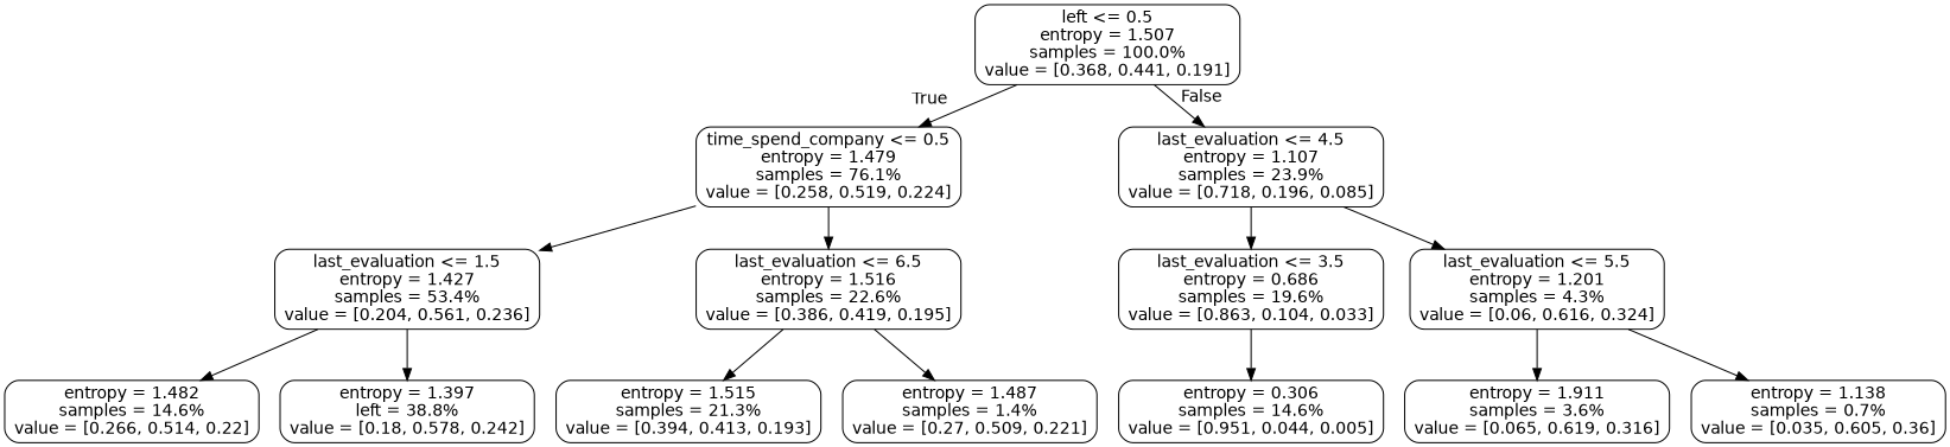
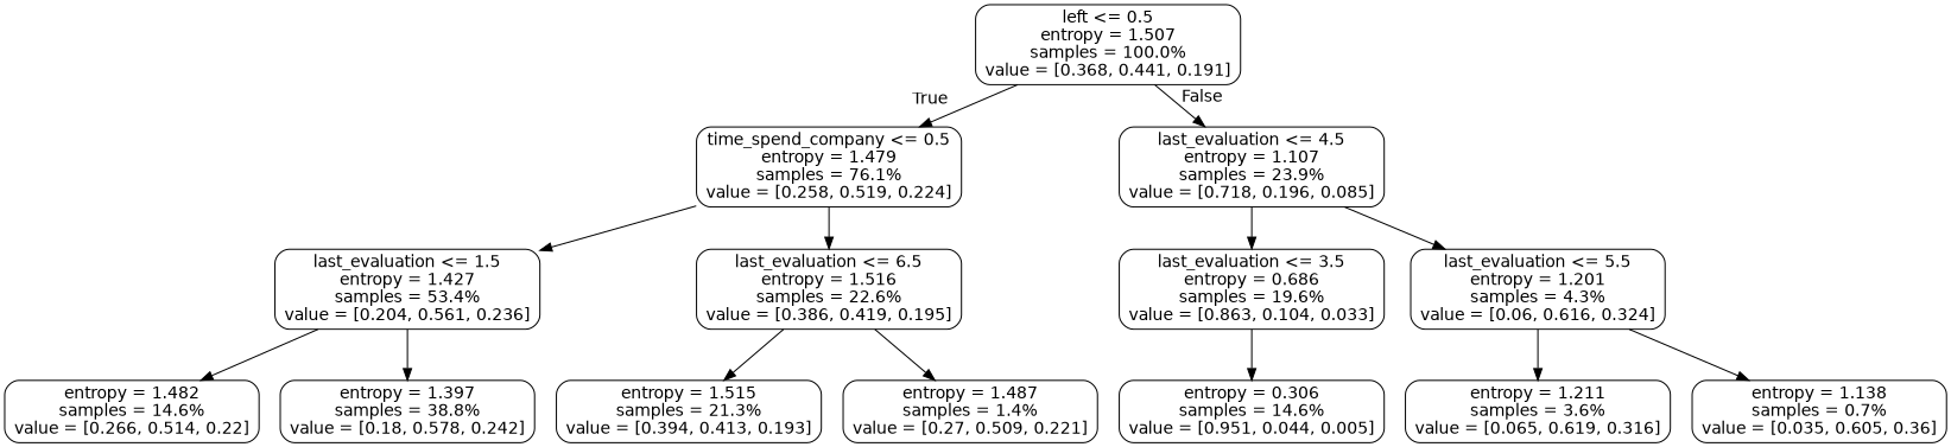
  digraph {
    ranksep=equally
    splines=polyline
    node [color=black fontname=helvetica shape=box style=rounded]
    edge [fontname=helvetica]
    n1 [label="left <= 0.5\nentropy = 1.507\nsamples = 100.0%\nvalue = [0.368, 0.441, 0.191]"]
    n2 [label="time_spend_company <= 0.5\nentropy = 1.479\nsamples = 76.1%\nvalue = [0.258, 0.519, 0.224]"]
    n3 [label="last_evaluation <= 4.5\nentropy = 1.107\nsamples = 23.9%\nvalue = [0.718, 0.196, 0.085]"]
    n4 [label="last_evaluation <= 1.5\nentropy = 1.427\nsamples = 53.4%\nvalue = [0.204, 0.561, 0.236]"]
    n5 [label="last_evaluation <= 6.5\nentropy = 1.516\nsamples = 22.6%\nvalue = [0.386, 0.419, 0.195]"]
    n6 [label="last_evaluation <= 3.5\nentropy = 0.686\nsamples = 19.6%\nvalue = [0.863, 0.104, 0.033]"]
    n7 [label="last_evaluation <= 5.5\nentropy = 1.201\nsamples = 4.3%\nvalue = [0.06, 0.616, 0.324]"]
    n8 [label="entropy = 1.482\nsamples = 14.6%\nvalue = [0.266, 0.514, 0.22]"]
-   n9 [label="entropy = 1.397\nleft = 38.8%\nvalue = [0.18, 0.578, 0.242]"]
+   n9 [label="entropy = 1.397\nsamples = 38.8%\nvalue = [0.18, 0.578, 0.242]"]
    n10 [label="entropy = 1.515\nsamples = 21.3%\nvalue = [0.394, 0.413, 0.193]"]
    n11 [label="entropy = 1.487\nsamples = 1.4%\nvalue = [0.27, 0.509, 0.221]"]
    n12 [label="entropy = 0.306\nsamples = 14.6%\nvalue = [0.951, 0.044, 0.005]"]
-   n13 [label="entropy = 1.911\nsamples = 3.6%\nvalue = [0.065, 0.619, 0.316]"]
+   n13 [label="entropy = 1.211\nsamples = 3.6%\nvalue = [0.065, 0.619, 0.316]"]
    n14 [label="entropy = 1.138\nsamples = 0.7%\nvalue = [0.035, 0.605, 0.36]"]
    subgraph sub_1 {
      rank=same
      n1
    }
    subgraph sub_2 {
      rank=same
      n2
      n3
    }
    subgraph sub_3 {
      rank=same
      n4
      n5
      n6
      n7
    }
    subgraph sub_4 {
      rank=same
      n8
      n9
      n10
      n11
      n12
      n13
      n14
    }
    n1 -> n2 [headlabel=True labelangle=45 labeldistance=2.5]
    n1 -> n3 [headlabel=False labelangle=-45 labeldistance=2.5]
    n2 -> n4
    n2 -> n5
    n3 -> n6
    n3 -> n7
    n4 -> n8
    n4 -> n9
    n5 -> n10
    n5 -> n11
    n6 -> n12
    n7 -> n13
    n7 -> n14
  }
